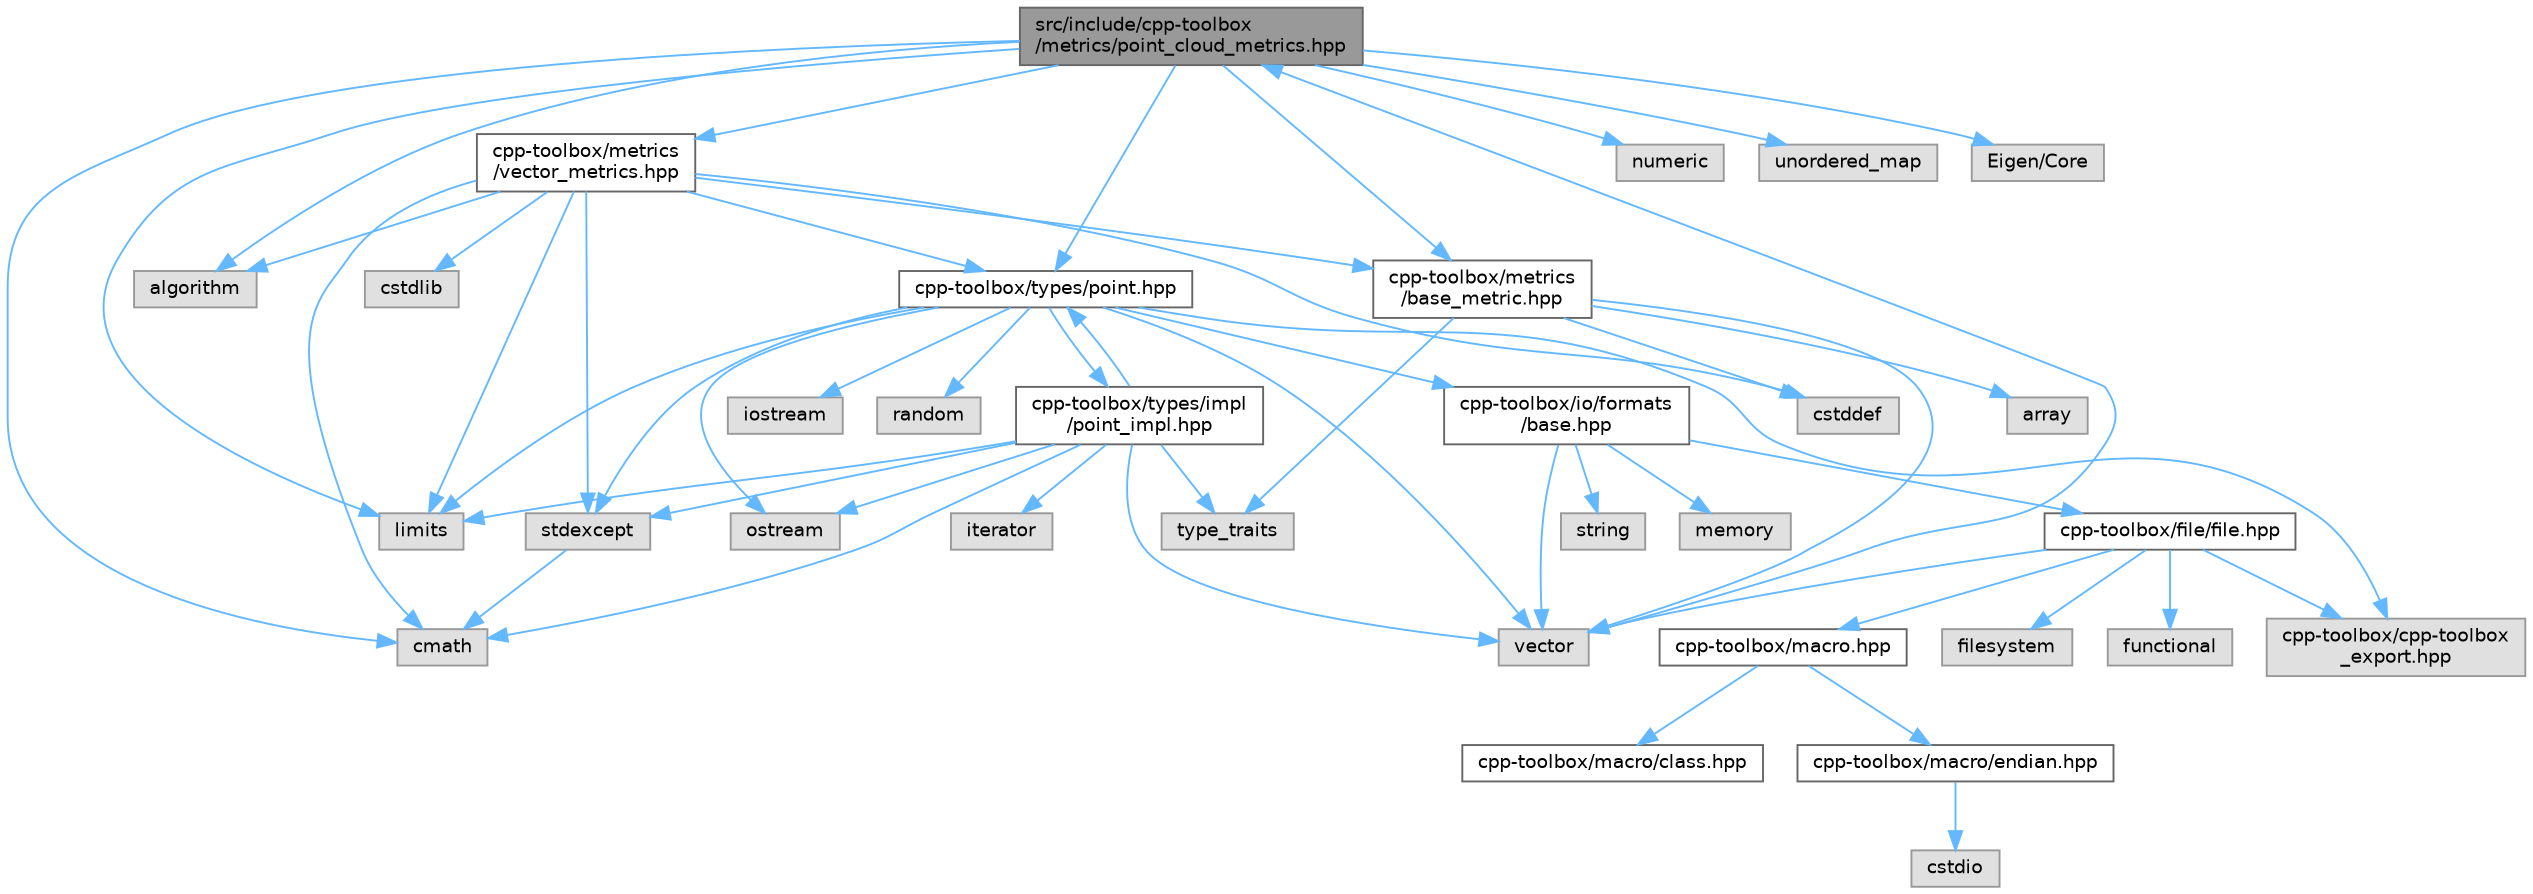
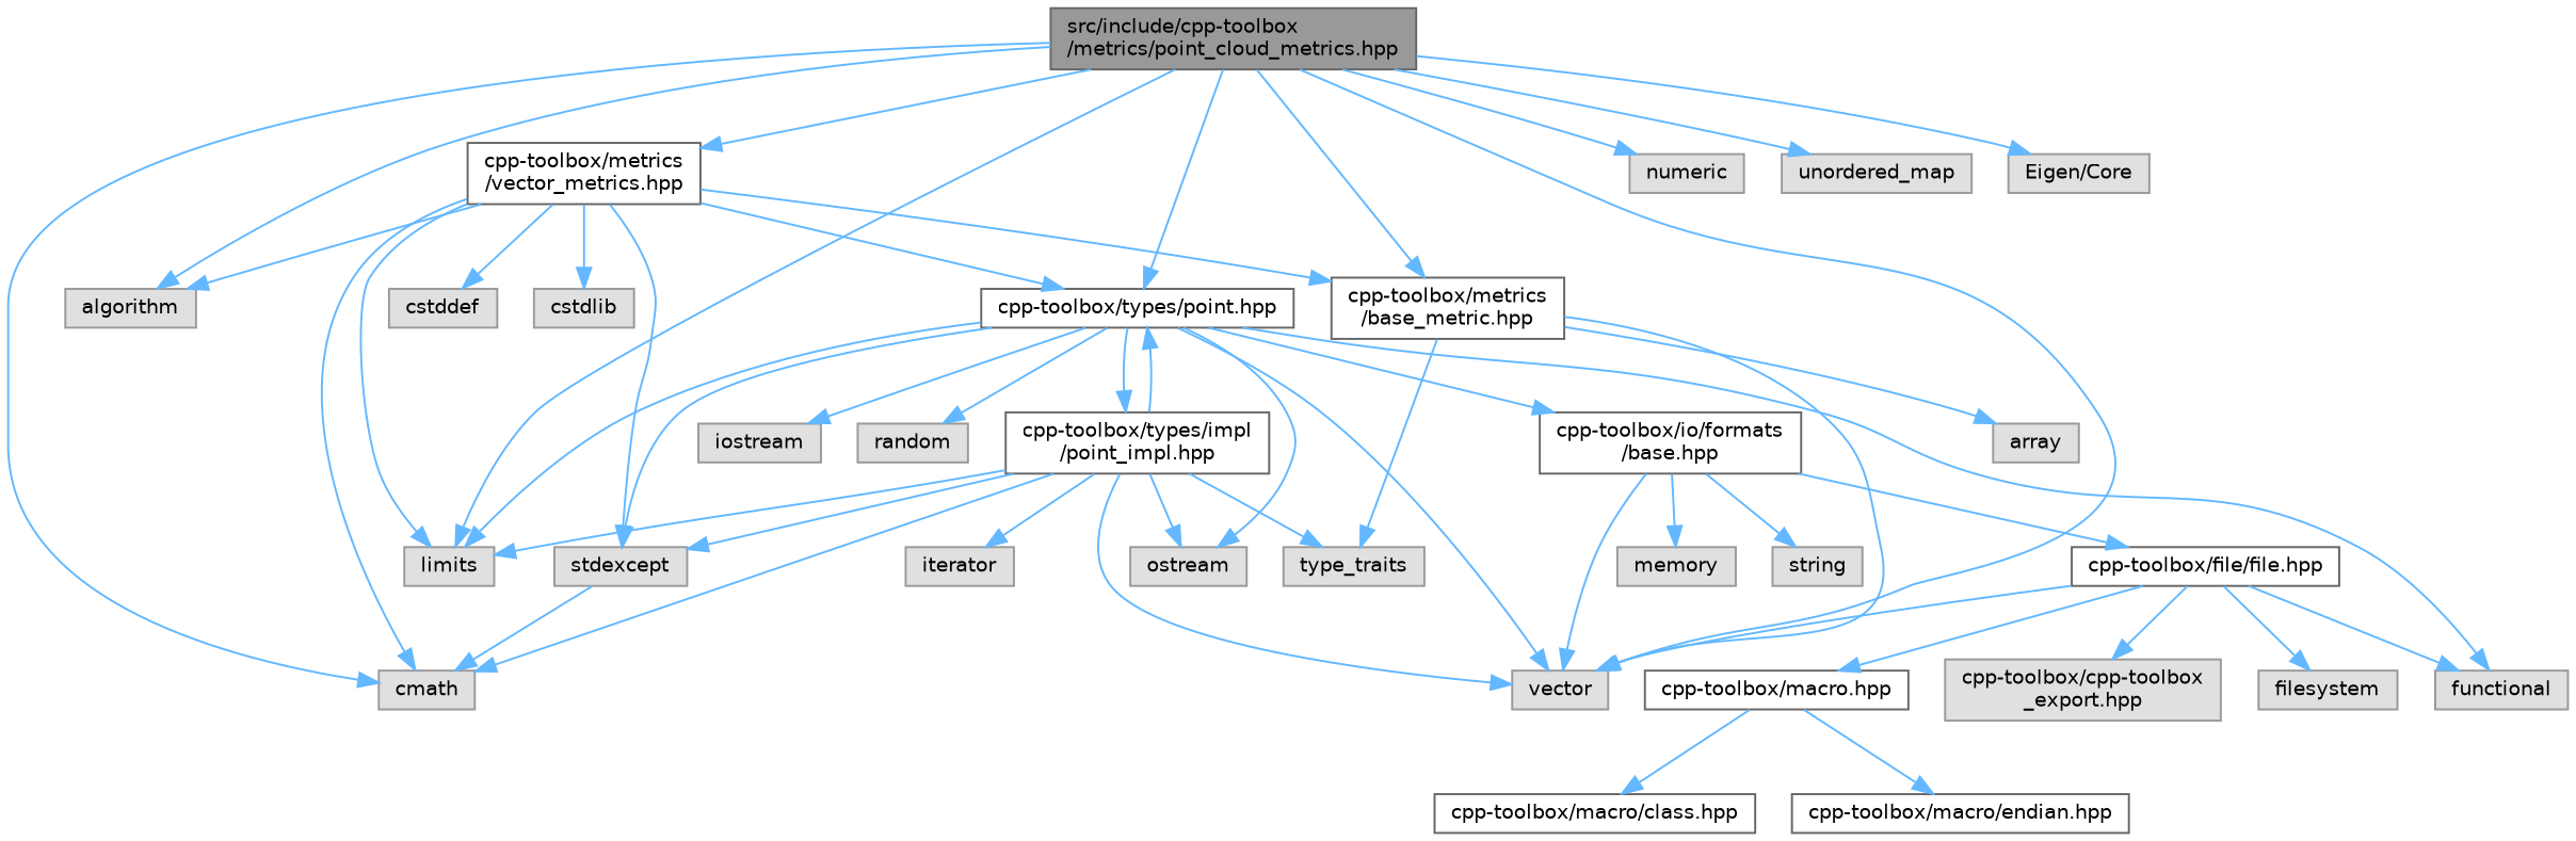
  digraph {
    node [color=grey60 fillcolor="#E0E0E0" fontname=Helvetica fontsize=10 shape=box style=filled]
    edge [color=steelblue1 fontname=Helvetica fontsize=10 labelfontname=Helvetica labelfontsize=10 style=solid]
    n1 [color=gray40 fillcolor=grey60 fontcolor=black height=0.2 label="src/include/cpp-toolbox\l/metrics/point_cloud_metrics.hpp" width=0.4]
    n2 [height=0.2 label=algorithm width=0.4]
    n3 [height=0.2 label=cmath width=0.4]
    n4 [height=0.2 label=limits width=0.4]
    n5 [height=0.2 label=numeric width=0.4]
    n6 [height=0.2 label=unordered_map width=0.4]
    n7 [height=0.2 label=vector width=0.4]
    n8 [height=0.2 label="Eigen/Core" width=0.4]
    n9 [color=grey40 fillcolor=white height=0.2 label="cpp-toolbox/metrics\l/base_metric.hpp" width=0.4]
    n10 [color=grey40 fillcolor=white height=0.2 label="cpp-toolbox/metrics\l/vector_metrics.hpp" width=0.4]
    n11 [color=grey40 fillcolor=white height=0.2 label="cpp-toolbox/types/point.hpp" width=0.4]
    n12 [height=0.2 label=cstddef width=0.4]
    n13 [height=0.2 label=array width=0.4]
    n14 [height=0.2 label=type_traits width=0.4]
    n15 [height=0.2 label=cstdlib width=0.4]
    n16 [height=0.2 label=stdexcept width=0.4]
    n17 [height=0.2 label=iostream width=0.4]
    n18 [height=0.2 label=ostream width=0.4]
    n19 [height=0.2 label=random width=0.4]
    n20 [height=0.2 label="cpp-toolbox/cpp-toolbox\l_export.hpp" width=0.4]
    n21 [color=grey40 fillcolor=white height=0.2 label="cpp-toolbox/io/formats\l/base.hpp" width=0.4]
    n22 [color=grey40 fillcolor=white height=0.2 label="cpp-toolbox/types/impl\l/point_impl.hpp" width=0.4]
    n23 [height=0.2 label=memory width=0.4]
    n24 [height=0.2 label=string width=0.4]
    n25 [color=grey40 fillcolor=white height=0.2 label="cpp-toolbox/file/file.hpp" width=0.4]
    n26 [height=0.2 label=iterator width=0.4]
    n27 [height=0.2 label=filesystem width=0.4]
    n28 [height=0.2 label=functional width=0.4]
    n29 [color=grey40 fillcolor=white height=0.2 label="cpp-toolbox/macro.hpp" width=0.4]
    n30 [color=grey40 fillcolor=white height=0.2 label="cpp-toolbox/macro/class.hpp" width=0.4]
    n31 [color=grey40 fillcolor=white height=0.2 label="cpp-toolbox/macro/endian.hpp" width=0.4]
-   n32 [height=0.2 label=cstdio width=0.4]
    n1 -> n2
    n1 -> n3
    n1 -> n4
    n1 -> n5
    n1 -> n6
-   n7 -> n1
+   n1 -> n7
    n1 -> n8
    n1 -> n9
    n1 -> n10
    n1 -> n11
    n9 -> n7
-   n9 -> n12
    n9 -> n13
    n9 -> n14
    n10 -> n2
    n10 -> n3
    n10 -> n4
    n10 -> n9
    n10 -> n11
    n10 -> n12
    n10 -> n15
    n10 -> n16
    n11 -> n4
    n11 -> n7
    n11 -> n16
    n11 -> n17
    n11 -> n18
    n11 -> n19
-   n11 -> n20
+   n11 -> n28
    n11 -> n21
    n11 -> n22
    n16 -> n3
    n21 -> n7
    n21 -> n23
    n21 -> n24
    n21 -> n25
    n22 -> n3
    n22 -> n4
    n22 -> n7
    n22 -> n11
    n22 -> n14
    n22 -> n16
    n22 -> n18
    n22 -> n26
    n25 -> n7
    n25 -> n20
    n25 -> n27
    n25 -> n28
    n25 -> n29
    n29 -> n30
    n29 -> n31
-   n31 -> n32
  }
